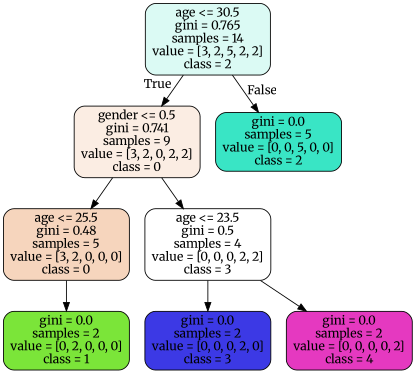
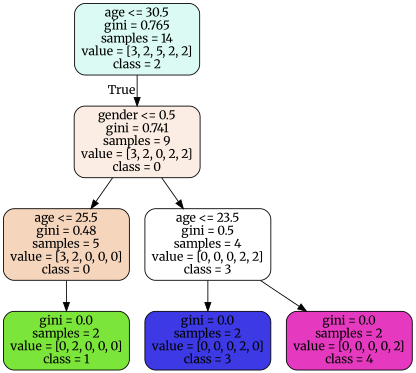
  digraph {
    fontname=Merriweather
    node [color=black fontname=Merriweather shape=box style="filled, rounded"]
    edge [fontname=Merriweather]
    n1 [fillcolor="#dbfaf4" label="age <= 30.5\ngini = 0.765\nsamples = 14\nvalue = [3, 2, 5, 2, 2]\nclass = 2"]
    n2 [fillcolor="#fbede3" label="gender <= 0.5\ngini = 0.741\nsamples = 9\nvalue = [3, 2, 0, 2, 2]\nclass = 0"]
-   n3 [fillcolor="#39e5c5" label="gini = 0.0\nsamples = 5\nvalue = [0, 0, 5, 0, 0]\nclass = 2"]
    n4 [fillcolor="#f6d5bd" label="age <= 25.5\ngini = 0.48\nsamples = 5\nvalue = [3, 2, 0, 0, 0]\nclass = 0"]
    n5 [fillcolor="#ffffff" label="age <= 23.5\ngini = 0.5\nsamples = 4\nvalue = [0, 0, 0, 2, 2]\nclass = 3"]
    n6 [fillcolor="#7be539" label="gini = 0.0\nsamples = 2\nvalue = [0, 2, 0, 0, 0]\nclass = 1"]
    n7 [fillcolor="#3c39e5" label="gini = 0.0\nsamples = 2\nvalue = [0, 0, 0, 2, 0]\nclass = 3"]
    n8 [fillcolor="#e539c0" label="gini = 0.0\nsamples = 2\nvalue = [0, 0, 0, 0, 2]\nclass = 4"]
    n1 -> n2 [headlabel=True labelangle=45 labeldistance=2.5]
-   n1 -> n3 [headlabel=False labelangle=-45 labeldistance=2.5]
    n2 -> n4
    n2 -> n5
    n4 -> n6
    n5 -> n7
    n5 -> n8
  }
